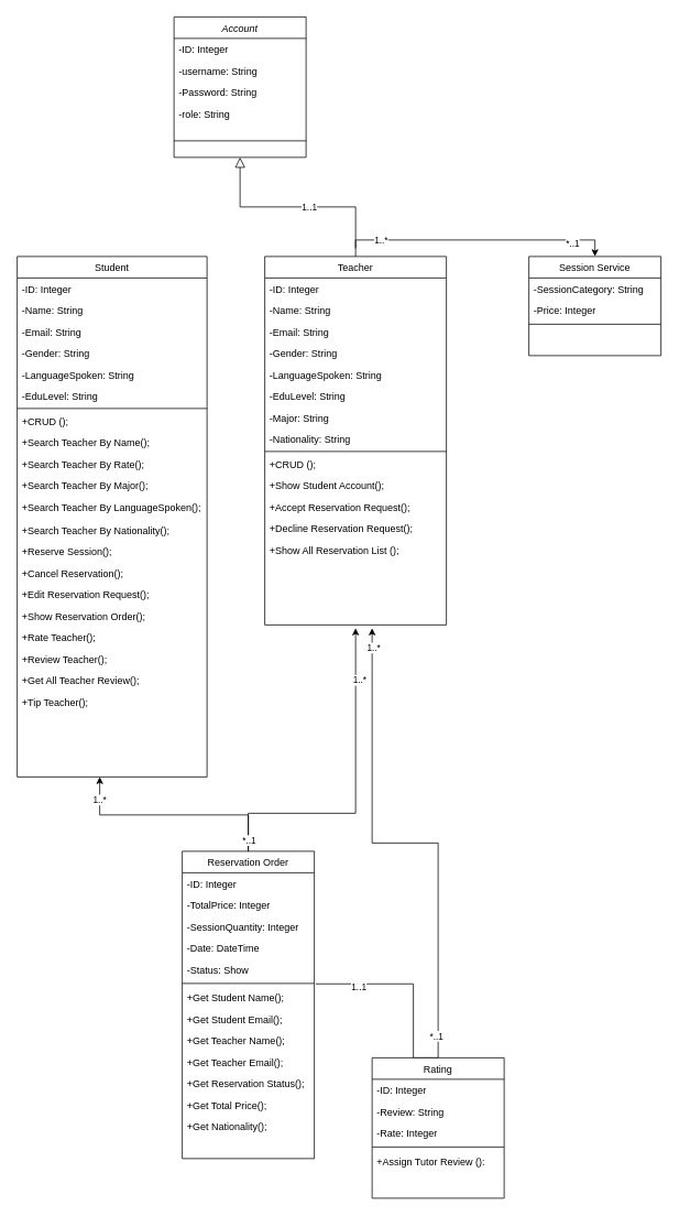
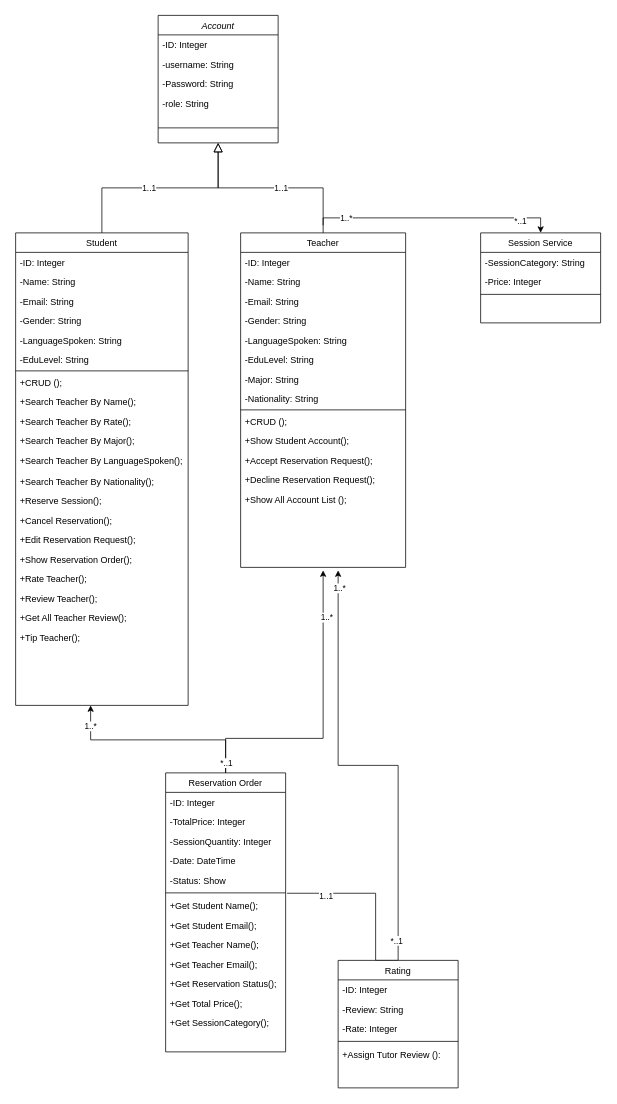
  <mxCell id="0" />
  <mxCell id="1" parent="0" />
  <mxCell id="2" value="Account" style="swimlane;fontStyle=2;align=center;verticalAlign=top;childLayout=stackLayout;horizontal=1;startSize=26;horizontalStack=0;resizeParent=1;resizeLast=0;collapsible=1;marginBottom=0;rounded=0;shadow=0;strokeWidth=1;" parent="1" vertex="1"><mxGeometry x="210" y="20" width="160" height="170" as="geometry"><mxRectangle x="230" y="140" width="160" height="26" as="alternateBounds" /></mxGeometry></mxCell>
  <mxCell id="3" value="-ID: Integer" style="text;align=left;verticalAlign=top;spacingLeft=4;spacingRight=4;overflow=hidden;rotatable=0;points=[[0,0.5],[1,0.5]];portConstraint=eastwest;" parent="2" vertex="1"><mxGeometry y="26" width="160" height="26" as="geometry" /></mxCell>
  <mxCell id="4" value="-username: String" style="text;align=left;verticalAlign=top;spacingLeft=4;spacingRight=4;overflow=hidden;rotatable=0;points=[[0,0.5],[1,0.5]];portConstraint=eastwest;" parent="2" vertex="1"><mxGeometry y="52" width="160" height="26" as="geometry" /></mxCell>
  <mxCell id="5" value="-Password: String" style="text;align=left;verticalAlign=top;spacingLeft=4;spacingRight=4;overflow=hidden;rotatable=0;points=[[0,0.5],[1,0.5]];portConstraint=eastwest;" parent="2" vertex="1"><mxGeometry y="78" width="160" height="26" as="geometry" /></mxCell>
  <mxCell id="6" value="-role: String" style="text;align=left;verticalAlign=top;spacingLeft=4;spacingRight=4;overflow=hidden;rotatable=0;points=[[0,0.5],[1,0.5]];portConstraint=eastwest;" parent="2" vertex="1"><mxGeometry y="104" width="160" height="26" as="geometry" /></mxCell>
  <mxCell id="7" value="" style="line;html=1;strokeWidth=1;align=left;verticalAlign=middle;spacingTop=-1;spacingLeft=3;spacingRight=3;rotatable=0;labelPosition=right;points=[];portConstraint=eastwest;" parent="2" vertex="1"><mxGeometry y="130" width="160" height="40" as="geometry" /></mxCell>
+ <mxCell id="8" value="" style="endArrow=block;endSize=10;endFill=0;shadow=0;strokeWidth=1;rounded=0;edgeStyle=elbowEdgeStyle;elbow=vertical;exitX=0.5;exitY=0;exitDx=0;exitDy=0;" parent="1" source="34" target="2" edge="1"><mxGeometry width="160" relative="1" as="geometry"><mxPoint x="190" y="310" as="sourcePoint" /><mxPoint x="190" y="153" as="targetPoint" /></mxGeometry></mxCell>
+ <mxCell id="9" value="1..1" style="edgeLabel;html=1;align=center;verticalAlign=middle;resizable=0;points=[];" parent="8" vertex="1" connectable="0"><mxGeometry x="-0.112" y="1" relative="1" as="geometry"><mxPoint as="offset" /></mxGeometry></mxCell>
  <mxCell id="10" style="edgeStyle=orthogonalEdgeStyle;rounded=0;orthogonalLoop=1;jettySize=auto;html=1;" parent="1" edge="1"><mxGeometry relative="1" as="geometry"><mxPoint x="720" y="309.833" as="targetPoint" /><mxPoint x="430" y="300" as="sourcePoint" /><Array as="points"><mxPoint x="430" y="290" /><mxPoint x="720" y="290" /></Array></mxGeometry></mxCell>
  <mxCell id="11" value="1..*" style="edgeLabel;html=1;align=center;verticalAlign=middle;resizable=0;points=[];" parent="10" vertex="1" connectable="0"><mxGeometry x="0.026" y="1" relative="1" as="geometry"><mxPoint x="-124" as="offset" /></mxGeometry></mxCell>
  <mxCell id="12" value="*..1" style="edgeLabel;html=1;align=center;verticalAlign=middle;resizable=0;points=[];" parent="10" vertex="1" connectable="0"><mxGeometry x="0.698" y="-3" relative="1" as="geometry"><mxPoint as="offset" /></mxGeometry></mxCell>
  <mxCell id="13" value="Teacher" style="swimlane;fontStyle=0;align=center;verticalAlign=top;childLayout=stackLayout;horizontal=1;startSize=26;horizontalStack=0;resizeParent=1;resizeLast=0;collapsible=1;marginBottom=0;rounded=0;shadow=0;strokeWidth=1;" parent="1" vertex="1"><mxGeometry x="320" y="310" width="220" height="446" as="geometry"><mxRectangle x="340" y="380" width="170" height="26" as="alternateBounds" /></mxGeometry></mxCell>
  <mxCell id="14" value="-ID: Integer" style="text;align=left;verticalAlign=top;spacingLeft=4;spacingRight=4;overflow=hidden;rotatable=0;points=[[0,0.5],[1,0.5]];portConstraint=eastwest;" parent="13" vertex="1"><mxGeometry y="26" width="220" height="26" as="geometry" /></mxCell>
  <mxCell id="15" value="-Name: String" style="text;align=left;verticalAlign=top;spacingLeft=4;spacingRight=4;overflow=hidden;rotatable=0;points=[[0,0.5],[1,0.5]];portConstraint=eastwest;" parent="13" vertex="1"><mxGeometry y="52" width="220" height="26" as="geometry" /></mxCell>
  <mxCell id="16" value="-Email: String" style="text;align=left;verticalAlign=top;spacingLeft=4;spacingRight=4;overflow=hidden;rotatable=0;points=[[0,0.5],[1,0.5]];portConstraint=eastwest;" parent="13" vertex="1"><mxGeometry y="78" width="220" height="26" as="geometry" /></mxCell>
  <mxCell id="17" value="-Gender: String" style="text;align=left;verticalAlign=top;spacingLeft=4;spacingRight=4;overflow=hidden;rotatable=0;points=[[0,0.5],[1,0.5]];portConstraint=eastwest;" parent="13" vertex="1"><mxGeometry y="104" width="220" height="26" as="geometry" /></mxCell>
  <mxCell id="18" value="-LanguageSpoken: String" style="text;align=left;verticalAlign=top;spacingLeft=4;spacingRight=4;overflow=hidden;rotatable=0;points=[[0,0.5],[1,0.5]];portConstraint=eastwest;" parent="13" vertex="1"><mxGeometry y="130" width="220" height="26" as="geometry" /></mxCell>
  <mxCell id="19" value="-EduLevel: String" style="text;align=left;verticalAlign=top;spacingLeft=4;spacingRight=4;overflow=hidden;rotatable=0;points=[[0,0.5],[1,0.5]];portConstraint=eastwest;" parent="13" vertex="1"><mxGeometry y="156" width="220" height="26" as="geometry" /></mxCell>
  <mxCell id="20" value="-Major: String" style="text;align=left;verticalAlign=top;spacingLeft=4;spacingRight=4;overflow=hidden;rotatable=0;points=[[0,0.5],[1,0.5]];portConstraint=eastwest;" parent="13" vertex="1"><mxGeometry y="182" width="220" height="26" as="geometry" /></mxCell>
  <mxCell id="21" value="-Nationality: String" style="text;align=left;verticalAlign=top;spacingLeft=4;spacingRight=4;overflow=hidden;rotatable=0;points=[[0,0.5],[1,0.5]];portConstraint=eastwest;" parent="13" vertex="1"><mxGeometry y="208" width="220" height="26" as="geometry" /></mxCell>
  <mxCell id="22" value="" style="line;html=1;strokeWidth=1;align=left;verticalAlign=middle;spacingTop=-1;spacingLeft=3;spacingRight=3;rotatable=0;labelPosition=right;points=[];portConstraint=eastwest;" parent="13" vertex="1"><mxGeometry y="234" width="220" height="4" as="geometry" /></mxCell>
  <mxCell id="23" value="+CRUD ();" style="text;align=left;verticalAlign=top;spacingLeft=4;spacingRight=4;overflow=hidden;rotatable=0;points=[[0,0.5],[1,0.5]];portConstraint=eastwest;" parent="13" vertex="1"><mxGeometry y="238" width="220" height="26" as="geometry" /></mxCell>
  <mxCell id="24" value="+Show Student Account();" style="text;align=left;verticalAlign=top;spacingLeft=4;spacingRight=4;overflow=hidden;rotatable=0;points=[[0,0.5],[1,0.5]];portConstraint=eastwest;" parent="13" vertex="1"><mxGeometry y="264" width="220" height="26" as="geometry" /></mxCell>
  <mxCell id="25" value="+Accept Reservation Request();" style="text;align=left;verticalAlign=top;spacingLeft=4;spacingRight=4;overflow=hidden;rotatable=0;points=[[0,0.5],[1,0.5]];portConstraint=eastwest;" parent="13" vertex="1"><mxGeometry y="290" width="220" height="26" as="geometry" /></mxCell>
  <mxCell id="26" value="+Decline Reservation Request();" style="text;align=left;verticalAlign=top;spacingLeft=4;spacingRight=4;overflow=hidden;rotatable=0;points=[[0,0.5],[1,0.5]];portConstraint=eastwest;" parent="13" vertex="1"><mxGeometry y="316" width="220" height="26" as="geometry" /></mxCell>
- <mxCell id="27" value="+Show All Reservation List ();" style="text;align=left;verticalAlign=top;spacingLeft=4;spacingRight=4;overflow=hidden;rotatable=0;points=[[0,0.5],[1,0.5]];portConstraint=eastwest;" parent="13" vertex="1"><mxGeometry y="342" width="220" height="26" as="geometry" /></mxCell>
+ <mxCell id="27" value="+Show All Account List ();" style="text;align=left;verticalAlign=top;spacingLeft=4;spacingRight=4;overflow=hidden;rotatable=0;points=[[0,0.5],[1,0.5]];portConstraint=eastwest;" parent="13" vertex="1"><mxGeometry y="342" width="220" height="26" as="geometry" /></mxCell>
  <mxCell id="28" value="" style="endArrow=block;endSize=10;endFill=0;shadow=0;strokeWidth=1;rounded=0;edgeStyle=elbowEdgeStyle;elbow=vertical;" parent="1" source="13" target="2" edge="1"><mxGeometry width="160" relative="1" as="geometry"><mxPoint x="200" y="323" as="sourcePoint" /><mxPoint x="300" y="221" as="targetPoint" /></mxGeometry></mxCell>
  <mxCell id="29" value="1..1" style="edgeLabel;html=1;align=center;verticalAlign=middle;resizable=0;points=[];" parent="28" vertex="1" connectable="0"><mxGeometry x="-0.1" relative="1" as="geometry"><mxPoint as="offset" /></mxGeometry></mxCell>
  <mxCell id="30" value="Session Service" style="swimlane;fontStyle=0;align=center;verticalAlign=top;childLayout=stackLayout;horizontal=1;startSize=26;horizontalStack=0;resizeParent=1;resizeLast=0;collapsible=1;marginBottom=0;rounded=0;shadow=0;strokeWidth=1;" parent="1" vertex="1"><mxGeometry x="640" y="310" width="160" height="120" as="geometry"><mxRectangle x="550" y="140" width="160" height="26" as="alternateBounds" /></mxGeometry></mxCell>
  <mxCell id="31" value="-SessionCategory: String" style="text;align=left;verticalAlign=top;spacingLeft=4;spacingRight=4;overflow=hidden;rotatable=0;points=[[0,0.5],[1,0.5]];portConstraint=eastwest;" parent="30" vertex="1"><mxGeometry y="26" width="160" height="26" as="geometry" /></mxCell>
  <mxCell id="32" value="-Price: Integer" style="text;align=left;verticalAlign=top;spacingLeft=4;spacingRight=4;overflow=hidden;rotatable=0;points=[[0,0.5],[1,0.5]];portConstraint=eastwest;rounded=0;shadow=0;html=0;" parent="30" vertex="1"><mxGeometry y="52" width="160" height="26" as="geometry" /></mxCell>
  <mxCell id="33" value="" style="line;html=1;strokeWidth=1;align=left;verticalAlign=middle;spacingTop=-1;spacingLeft=3;spacingRight=3;rotatable=0;labelPosition=right;points=[];portConstraint=eastwest;" parent="30" vertex="1"><mxGeometry y="78" width="160" height="8" as="geometry" /></mxCell>
  <mxCell id="34" value="Student" style="swimlane;fontStyle=0;align=center;verticalAlign=top;childLayout=stackLayout;horizontal=1;startSize=26;horizontalStack=0;resizeParent=1;resizeLast=0;collapsible=1;marginBottom=0;rounded=0;shadow=0;strokeWidth=1;" parent="1" vertex="1"><mxGeometry x="20" y="310" width="230" height="630" as="geometry"><mxRectangle x="340" y="380" width="170" height="26" as="alternateBounds" /></mxGeometry></mxCell>
  <mxCell id="35" value="-ID: Integer" style="text;align=left;verticalAlign=top;spacingLeft=4;spacingRight=4;overflow=hidden;rotatable=0;points=[[0,0.5],[1,0.5]];portConstraint=eastwest;" parent="34" vertex="1"><mxGeometry y="26" width="230" height="26" as="geometry" /></mxCell>
  <mxCell id="36" value="-Name: String" style="text;align=left;verticalAlign=top;spacingLeft=4;spacingRight=4;overflow=hidden;rotatable=0;points=[[0,0.5],[1,0.5]];portConstraint=eastwest;" parent="34" vertex="1"><mxGeometry y="52" width="230" height="26" as="geometry" /></mxCell>
  <mxCell id="37" value="-Email: String" style="text;align=left;verticalAlign=top;spacingLeft=4;spacingRight=4;overflow=hidden;rotatable=0;points=[[0,0.5],[1,0.5]];portConstraint=eastwest;" parent="34" vertex="1"><mxGeometry y="78" width="230" height="26" as="geometry" /></mxCell>
  <mxCell id="38" value="-Gender: String" style="text;align=left;verticalAlign=top;spacingLeft=4;spacingRight=4;overflow=hidden;rotatable=0;points=[[0,0.5],[1,0.5]];portConstraint=eastwest;" parent="34" vertex="1"><mxGeometry y="104" width="230" height="26" as="geometry" /></mxCell>
  <mxCell id="39" value="-LanguageSpoken: String" style="text;align=left;verticalAlign=top;spacingLeft=4;spacingRight=4;overflow=hidden;rotatable=0;points=[[0,0.5],[1,0.5]];portConstraint=eastwest;" parent="34" vertex="1"><mxGeometry y="130" width="230" height="26" as="geometry" /></mxCell>
  <mxCell id="40" value="-EduLevel: String" style="text;align=left;verticalAlign=top;spacingLeft=4;spacingRight=4;overflow=hidden;rotatable=0;points=[[0,0.5],[1,0.5]];portConstraint=eastwest;" parent="34" vertex="1"><mxGeometry y="156" width="230" height="26" as="geometry" /></mxCell>
  <mxCell id="41" value="" style="line;html=1;strokeWidth=1;align=left;verticalAlign=middle;spacingTop=-1;spacingLeft=3;spacingRight=3;rotatable=0;labelPosition=right;points=[];portConstraint=eastwest;" parent="34" vertex="1"><mxGeometry y="182" width="230" height="4" as="geometry" /></mxCell>
  <mxCell id="42" value="+CRUD ();" style="text;align=left;verticalAlign=top;spacingLeft=4;spacingRight=4;overflow=hidden;rotatable=0;points=[[0,0.5],[1,0.5]];portConstraint=eastwest;" parent="34" vertex="1"><mxGeometry y="186" width="230" height="26" as="geometry" /></mxCell>
  <mxCell id="43" value="+Search Teacher By Name();" style="text;align=left;verticalAlign=top;spacingLeft=4;spacingRight=4;overflow=hidden;rotatable=0;points=[[0,0.5],[1,0.5]];portConstraint=eastwest;" parent="34" vertex="1"><mxGeometry y="212" width="230" height="26" as="geometry" /></mxCell>
  <mxCell id="44" value="+Search Teacher By Rate();" style="text;align=left;verticalAlign=top;spacingLeft=4;spacingRight=4;overflow=hidden;rotatable=0;points=[[0,0.5],[1,0.5]];portConstraint=eastwest;" parent="34" vertex="1"><mxGeometry y="238" width="230" height="26" as="geometry" /></mxCell>
  <mxCell id="45" value="+Search Teacher By Major();" style="text;align=left;verticalAlign=top;spacingLeft=4;spacingRight=4;overflow=hidden;rotatable=0;points=[[0,0.5],[1,0.5]];portConstraint=eastwest;" parent="34" vertex="1"><mxGeometry y="264" width="230" height="26" as="geometry" /></mxCell>
  <mxCell id="46" value="+Search Teacher By LanguageSpoken();" style="text;align=left;verticalAlign=top;spacingLeft=4;spacingRight=4;overflow=hidden;rotatable=0;points=[[0,0.5],[1,0.5]];portConstraint=eastwest;" parent="34" vertex="1"><mxGeometry y="290" width="230" height="28" as="geometry" /></mxCell>
  <mxCell id="47" value="+Search Teacher By Nationality();" style="text;align=left;verticalAlign=top;spacingLeft=4;spacingRight=4;overflow=hidden;rotatable=0;points=[[0,0.5],[1,0.5]];portConstraint=eastwest;" parent="34" vertex="1"><mxGeometry y="318" width="230" height="26" as="geometry" /></mxCell>
  <mxCell id="48" value="+Reserve Session();" style="text;align=left;verticalAlign=top;spacingLeft=4;spacingRight=4;overflow=hidden;rotatable=0;points=[[0,0.5],[1,0.5]];portConstraint=eastwest;" parent="34" vertex="1"><mxGeometry y="344" width="230" height="26" as="geometry" /></mxCell>
  <mxCell id="49" value="+Cancel Reservation();" style="text;align=left;verticalAlign=top;spacingLeft=4;spacingRight=4;overflow=hidden;rotatable=0;points=[[0,0.5],[1,0.5]];portConstraint=eastwest;" parent="34" vertex="1"><mxGeometry y="370" width="230" height="26" as="geometry" /></mxCell>
  <mxCell id="50" value="+Edit Reservation Request();" style="text;align=left;verticalAlign=top;spacingLeft=4;spacingRight=4;overflow=hidden;rotatable=0;points=[[0,0.5],[1,0.5]];portConstraint=eastwest;" parent="34" vertex="1"><mxGeometry y="396" width="230" height="26" as="geometry" /></mxCell>
  <mxCell id="51" value="+Show Reservation Order();" style="text;align=left;verticalAlign=top;spacingLeft=4;spacingRight=4;overflow=hidden;rotatable=0;points=[[0,0.5],[1,0.5]];portConstraint=eastwest;" parent="34" vertex="1"><mxGeometry y="422" width="230" height="26" as="geometry" /></mxCell>
  <mxCell id="52" value="+Rate Teacher();" style="text;align=left;verticalAlign=top;spacingLeft=4;spacingRight=4;overflow=hidden;rotatable=0;points=[[0,0.5],[1,0.5]];portConstraint=eastwest;" parent="34" vertex="1"><mxGeometry y="448" width="230" height="26" as="geometry" /></mxCell>
  <mxCell id="53" value="+Review Teacher();" style="text;align=left;verticalAlign=top;spacingLeft=4;spacingRight=4;overflow=hidden;rotatable=0;points=[[0,0.5],[1,0.5]];portConstraint=eastwest;" parent="34" vertex="1"><mxGeometry y="474" width="230" height="26" as="geometry" /></mxCell>
  <mxCell id="54" value="+Get All Teacher Review();" style="text;align=left;verticalAlign=top;spacingLeft=4;spacingRight=4;overflow=hidden;rotatable=0;points=[[0,0.5],[1,0.5]];portConstraint=eastwest;" parent="34" vertex="1"><mxGeometry y="500" width="230" height="26" as="geometry" /></mxCell>
  <mxCell id="55" value="+Tip Teacher();" style="text;align=left;verticalAlign=top;spacingLeft=4;spacingRight=4;overflow=hidden;rotatable=0;points=[[0,0.5],[1,0.5]];portConstraint=eastwest;" parent="34" vertex="1"><mxGeometry y="526" width="230" height="26" as="geometry" /></mxCell>
  <mxCell id="56" style="edgeStyle=orthogonalEdgeStyle;rounded=0;orthogonalLoop=1;jettySize=auto;html=1;exitX=0.5;exitY=0;exitDx=0;exitDy=0;" parent="1" source="61" edge="1"><mxGeometry relative="1" as="geometry"><mxPoint x="120" y="940" as="targetPoint" /><Array as="points"><mxPoint x="300" y="986" /><mxPoint x="120" y="986" /></Array></mxGeometry></mxCell>
  <mxCell id="57" value="1..*" style="edgeLabel;html=1;align=center;verticalAlign=middle;resizable=0;points=[];" parent="56" vertex="1" connectable="0"><mxGeometry x="0.364" y="3" relative="1" as="geometry"><mxPoint x="-41" y="-22" as="offset" /></mxGeometry></mxCell>
  <mxCell id="58" style="edgeStyle=orthogonalEdgeStyle;rounded=0;orthogonalLoop=1;jettySize=auto;html=1;exitX=0.5;exitY=0;exitDx=0;exitDy=0;" parent="1" edge="1"><mxGeometry relative="1" as="geometry"><mxPoint x="300" y="1034" as="sourcePoint" /><mxPoint x="430" y="760" as="targetPoint" /><Array as="points"><mxPoint x="300" y="984" /><mxPoint x="430" y="984" /></Array></mxGeometry></mxCell>
  <mxCell id="59" value="*..1" style="edgeLabel;html=1;align=center;verticalAlign=middle;resizable=0;points=[];" parent="58" vertex="1" connectable="0"><mxGeometry x="-0.935" relative="1" as="geometry"><mxPoint y="-5" as="offset" /></mxGeometry></mxCell>
  <mxCell id="60" value="1..*" style="edgeLabel;html=1;align=center;verticalAlign=middle;resizable=0;points=[];" parent="58" vertex="1" connectable="0"><mxGeometry x="0.694" y="-4" relative="1" as="geometry"><mxPoint as="offset" /></mxGeometry></mxCell>
  <mxCell id="61" value="Reservation Order" style="swimlane;fontStyle=0;align=center;verticalAlign=top;childLayout=stackLayout;horizontal=1;startSize=26;horizontalStack=0;resizeParent=1;resizeLast=0;collapsible=1;marginBottom=0;rounded=0;shadow=0;strokeWidth=1;" parent="1" vertex="1"><mxGeometry x="220" y="1030" width="160" height="372" as="geometry"><mxRectangle x="550" y="140" width="160" height="26" as="alternateBounds" /></mxGeometry></mxCell>
  <mxCell id="62" value="-ID: Integer" style="text;align=left;verticalAlign=top;spacingLeft=4;spacingRight=4;overflow=hidden;rotatable=0;points=[[0,0.5],[1,0.5]];portConstraint=eastwest;rounded=0;shadow=0;html=0;" parent="61" vertex="1"><mxGeometry y="26" width="160" height="26" as="geometry" /></mxCell>
  <mxCell id="63" value="-TotalPrice: Integer" style="text;align=left;verticalAlign=top;spacingLeft=4;spacingRight=4;overflow=hidden;rotatable=0;points=[[0,0.5],[1,0.5]];portConstraint=eastwest;rounded=0;shadow=0;html=0;" parent="61" vertex="1"><mxGeometry y="52" width="160" height="26" as="geometry" /></mxCell>
  <mxCell id="64" value="-SessionQuantity: Integer" style="text;align=left;verticalAlign=top;spacingLeft=4;spacingRight=4;overflow=hidden;rotatable=0;points=[[0,0.5],[1,0.5]];portConstraint=eastwest;rounded=0;shadow=0;html=0;" parent="61" vertex="1"><mxGeometry y="78" width="160" height="26" as="geometry" /></mxCell>
  <mxCell id="65" value="-Date: DateTime" style="text;align=left;verticalAlign=top;spacingLeft=4;spacingRight=4;overflow=hidden;rotatable=0;points=[[0,0.5],[1,0.5]];portConstraint=eastwest;rounded=0;shadow=0;html=0;" parent="61" vertex="1"><mxGeometry y="104" width="160" height="26" as="geometry" /></mxCell>
  <mxCell id="66" value="-Status: Show" style="text;align=left;verticalAlign=top;spacingLeft=4;spacingRight=4;overflow=hidden;rotatable=0;points=[[0,0.5],[1,0.5]];portConstraint=eastwest;rounded=0;shadow=0;html=0;" parent="61" vertex="1"><mxGeometry y="130" width="160" height="26" as="geometry" /></mxCell>
  <mxCell id="67" value="" style="line;html=1;strokeWidth=1;align=left;verticalAlign=middle;spacingTop=-1;spacingLeft=3;spacingRight=3;rotatable=0;labelPosition=right;points=[];portConstraint=eastwest;" parent="61" vertex="1"><mxGeometry y="156" width="160" height="8" as="geometry" /></mxCell>
  <mxCell id="68" value="+Get Student Name();" style="text;align=left;verticalAlign=top;spacingLeft=4;spacingRight=4;overflow=hidden;rotatable=0;points=[[0,0.5],[1,0.5]];portConstraint=eastwest;" parent="61" vertex="1"><mxGeometry y="164" width="160" height="26" as="geometry" /></mxCell>
  <mxCell id="69" value="+Get Student Email();" style="text;align=left;verticalAlign=top;spacingLeft=4;spacingRight=4;overflow=hidden;rotatable=0;points=[[0,0.5],[1,0.5]];portConstraint=eastwest;" parent="61" vertex="1"><mxGeometry y="190" width="160" height="26" as="geometry" /></mxCell>
  <mxCell id="70" value="+Get Teacher Name();" style="text;align=left;verticalAlign=top;spacingLeft=4;spacingRight=4;overflow=hidden;rotatable=0;points=[[0,0.5],[1,0.5]];portConstraint=eastwest;" parent="61" vertex="1"><mxGeometry y="216" width="160" height="26" as="geometry" /></mxCell>
  <mxCell id="71" value="+Get Teacher Email();" style="text;align=left;verticalAlign=top;spacingLeft=4;spacingRight=4;overflow=hidden;rotatable=0;points=[[0,0.5],[1,0.5]];portConstraint=eastwest;" parent="61" vertex="1"><mxGeometry y="242" width="160" height="26" as="geometry" /></mxCell>
  <mxCell id="72" value="+Get Reservation Status();" style="text;align=left;verticalAlign=top;spacingLeft=4;spacingRight=4;overflow=hidden;rotatable=0;points=[[0,0.5],[1,0.5]];portConstraint=eastwest;" parent="61" vertex="1"><mxGeometry y="268" width="160" height="26" as="geometry" /></mxCell>
  <mxCell id="73" value="+Get Total Price();" style="text;align=left;verticalAlign=top;spacingLeft=4;spacingRight=4;overflow=hidden;rotatable=0;points=[[0,0.5],[1,0.5]];portConstraint=eastwest;" parent="61" vertex="1"><mxGeometry y="294" width="160" height="26" as="geometry" /></mxCell>
- <mxCell id="74" value="+Get Nationality();" style="text;align=left;verticalAlign=top;spacingLeft=4;spacingRight=4;overflow=hidden;rotatable=0;points=[[0,0.5],[1,0.5]];portConstraint=eastwest;" parent="61" vertex="1"><mxGeometry y="320" width="160" height="26" as="geometry" /></mxCell>
+ <mxCell id="74" value="+Get SessionCategory();" style="text;align=left;verticalAlign=top;spacingLeft=4;spacingRight=4;overflow=hidden;rotatable=0;points=[[0,0.5],[1,0.5]];portConstraint=eastwest;" parent="61" vertex="1"><mxGeometry y="320" width="160" height="26" as="geometry" /></mxCell>
  <mxCell id="75" style="edgeStyle=orthogonalEdgeStyle;rounded=0;orthogonalLoop=1;jettySize=auto;html=1;exitX=0.5;exitY=0;exitDx=0;exitDy=0;entryX=1.012;entryY=-0.134;entryDx=0;entryDy=0;entryPerimeter=0;endArrow=none;" parent="1" source="80" target="68" edge="1"><mxGeometry relative="1" as="geometry"><Array as="points"><mxPoint x="500" y="1280" /><mxPoint x="500" y="1190" /></Array></mxGeometry></mxCell>
  <mxCell id="76" value="1..1" style="edgeLabel;html=1;align=center;verticalAlign=middle;resizable=0;points=[];" parent="75" vertex="1" connectable="0"><mxGeometry x="0.566" y="3" relative="1" as="geometry"><mxPoint as="offset" /></mxGeometry></mxCell>
  <mxCell id="77" style="edgeStyle=orthogonalEdgeStyle;rounded=0;orthogonalLoop=1;jettySize=auto;html=1;exitX=0.5;exitY=0;exitDx=0;exitDy=0;" parent="1" source="80" edge="1"><mxGeometry relative="1" as="geometry"><mxPoint x="450" y="760" as="targetPoint" /><Array as="points"><mxPoint x="530" y="1020" /><mxPoint x="450" y="1020" /></Array></mxGeometry></mxCell>
  <mxCell id="78" value="1..*" style="edgeLabel;html=1;align=center;verticalAlign=middle;resizable=0;points=[];" parent="77" vertex="1" connectable="0"><mxGeometry x="0.922" y="-1" relative="1" as="geometry"><mxPoint as="offset" /></mxGeometry></mxCell>
  <mxCell id="79" value="*..1" style="edgeLabel;html=1;align=center;verticalAlign=middle;resizable=0;points=[];" parent="77" vertex="1" connectable="0"><mxGeometry x="-0.911" y="3" relative="1" as="geometry"><mxPoint as="offset" /></mxGeometry></mxCell>
  <mxCell id="80" value="Rating" style="swimlane;fontStyle=0;align=center;verticalAlign=top;childLayout=stackLayout;horizontal=1;startSize=26;horizontalStack=0;resizeParent=1;resizeLast=0;collapsible=1;marginBottom=0;rounded=0;shadow=0;strokeWidth=1;" parent="1" vertex="1"><mxGeometry x="450" y="1280" width="160" height="170" as="geometry"><mxRectangle x="550" y="140" width="160" height="26" as="alternateBounds" /></mxGeometry></mxCell>
  <mxCell id="81" value="-ID: Integer" style="text;align=left;verticalAlign=top;spacingLeft=4;spacingRight=4;overflow=hidden;rotatable=0;points=[[0,0.5],[1,0.5]];portConstraint=eastwest;rounded=0;shadow=0;html=0;" parent="80" vertex="1"><mxGeometry y="26" width="160" height="26" as="geometry" /></mxCell>
  <mxCell id="82" value="-Review: String" style="text;align=left;verticalAlign=top;spacingLeft=4;spacingRight=4;overflow=hidden;rotatable=0;points=[[0,0.5],[1,0.5]];portConstraint=eastwest;rounded=0;shadow=0;html=0;" parent="80" vertex="1"><mxGeometry y="52" width="160" height="26" as="geometry" /></mxCell>
  <mxCell id="83" value="-Rate: Integer" style="text;align=left;verticalAlign=top;spacingLeft=4;spacingRight=4;overflow=hidden;rotatable=0;points=[[0,0.5],[1,0.5]];portConstraint=eastwest;rounded=0;shadow=0;html=0;" parent="80" vertex="1"><mxGeometry y="78" width="160" height="26" as="geometry" /></mxCell>
  <mxCell id="84" value="" style="line;html=1;strokeWidth=1;align=left;verticalAlign=middle;spacingTop=-1;spacingLeft=3;spacingRight=3;rotatable=0;labelPosition=right;points=[];portConstraint=eastwest;" parent="80" vertex="1"><mxGeometry y="104" width="160" height="8" as="geometry" /></mxCell>
  <mxCell id="85" value="+Assign Tutor Review (): " style="text;align=left;verticalAlign=top;spacingLeft=4;spacingRight=4;overflow=hidden;rotatable=0;points=[[0,0.5],[1,0.5]];portConstraint=eastwest;rounded=0;shadow=0;html=0;" parent="80" vertex="1"><mxGeometry y="112" width="160" height="26" as="geometry" /></mxCell>
